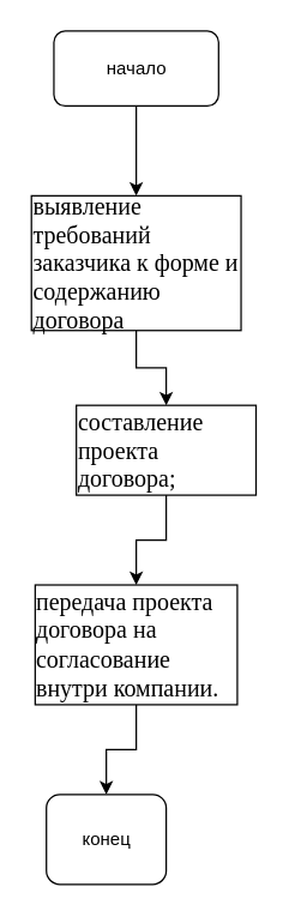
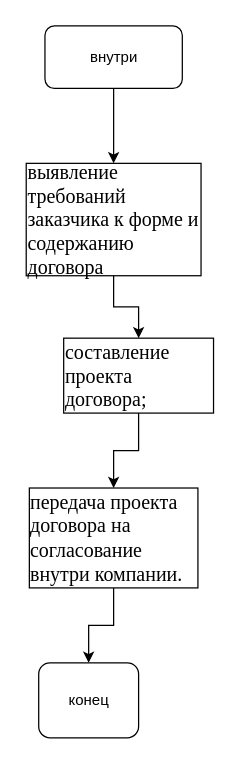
  <mxCell id="0" />
  <mxCell id="1" parent="0" />
  <mxCell id="2" value="" parent="1" style="edgeStyle=orthogonalEdgeStyle;rounded=0;orthogonalLoop=1;jettySize=auto;html=1;" edge="1" source="3" target="5"><mxGeometry as="geometry" relative="1" /></mxCell>
- <mxCell id="3" value="начало&lt;br&gt;" parent="1" style="rounded=1;whiteSpace=wrap;html=1;" vertex="1"><mxGeometry as="geometry" x="35.5" y="20" width="110" height="50" /></mxCell>
+ <mxCell id="3" value="внутри&lt;br&gt;" parent="1" style="rounded=1;whiteSpace=wrap;html=1;" vertex="1"><mxGeometry as="geometry" x="35.5" y="20" width="110" height="50" /></mxCell>
  <mxCell id="4" value="" parent="1" style="edgeStyle=orthogonalEdgeStyle;rounded=0;orthogonalLoop=1;jettySize=auto;html=1;" edge="1" source="5" target="7"><mxGeometry as="geometry" relative="1" /></mxCell>
  <mxCell id="5" value="&lt;p style=&quot;color: rgb(0 , 0 , 0) ; font-family: &amp;#34;times new roman&amp;#34; ; font-size: 16px ; font-style: normal ; font-variant: normal ; font-weight: 400 ; letter-spacing: normal ; text-align: left ; text-decoration: none ; text-indent: 0px ; text-transform: none ; white-space: normal ; word-spacing: 0px&quot;&gt; выявление требований заказчика к форме и содержанию договора&lt;/p&gt;" parent="1" style="rounded=0;whiteSpace=wrap;html=1;" vertex="1"><mxGeometry as="geometry" x="20.5" y="130" width="140" height="90" /></mxCell>
  <mxCell id="6" value="" parent="1" style="edgeStyle=orthogonalEdgeStyle;rounded=0;orthogonalLoop=1;jettySize=auto;html=1;" edge="1" source="7" target="9"><mxGeometry as="geometry" relative="1" /></mxCell>
  <mxCell id="7" value="&lt;p style=&quot;color: rgb(0 , 0 , 0) ; font-family: &amp;#34;times new roman&amp;#34; ; font-size: 16px ; font-style: normal ; font-variant: normal ; font-weight: 400 ; letter-spacing: normal ; text-align: left ; text-decoration: none ; text-indent: 0px ; text-transform: none ; white-space: normal ; word-spacing: 0px&quot;&gt;составление проекта договора;&lt;/p&gt;" parent="1" style="rounded=0;whiteSpace=wrap;html=1;" vertex="1"><mxGeometry x="50.5" y="270" as="geometry" width="120" height="60" /></mxCell>
  <mxCell id="8" value="" parent="1" style="edgeStyle=orthogonalEdgeStyle;rounded=0;orthogonalLoop=1;jettySize=auto;html=1;" edge="1" source="9" target="10"><mxGeometry as="geometry" relative="1" /></mxCell>
  <mxCell id="9" value="&lt;p style=&quot;color: rgb(0 , 0 , 0) ; font-family: &amp;#34;times new roman&amp;#34; ; font-size: 16px ; font-style: normal ; font-variant: normal ; font-weight: 400 ; letter-spacing: normal ; text-align: left ; text-decoration: none ; text-indent: 0px ; text-transform: none ; white-space: normal ; word-spacing: 0px&quot;&gt; передача проекта договора на согласование внутри компании. &lt;/p&gt;" parent="1" style="rounded=0;whiteSpace=wrap;html=1;" vertex="1"><mxGeometry as="geometry" x="23" y="390" width="135" height="80" /></mxCell>
  <mxCell id="10" value="конец&lt;br&gt;" parent="1" style="rounded=1;whiteSpace=wrap;html=1;" vertex="1"><mxGeometry x="30.5" y="530" as="geometry" width="80" height="60" /></mxCell>
